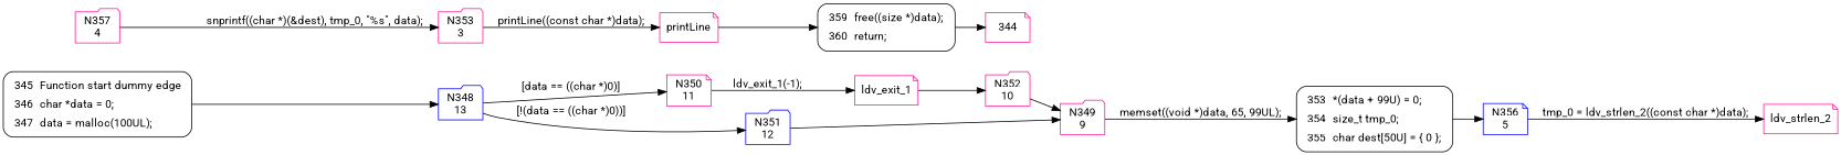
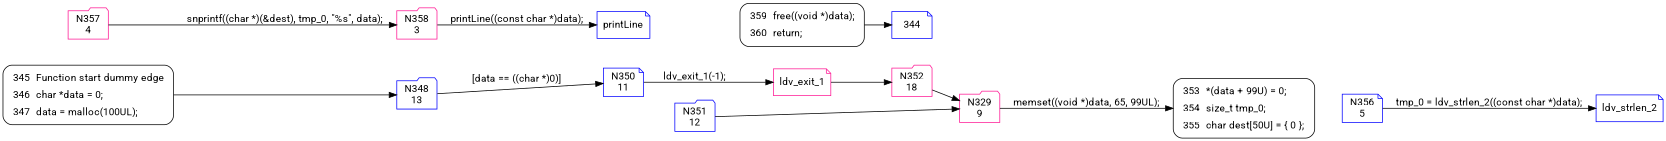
  digraph {
    fontname=Roboto
    rankdir=LR
    node [color=deeppink fontname=Roboto shape=folder]
    edge [fontname=Roboto]
    n1 [color=blue label="N348\n13"]
-   n2 [label="N350\n11" shape=note]
+   n2 [color=blue label="N350\n11" shape=note]
    n3 [color=blue label="N351\n12"]
    n4 [label=ldv_exit_1 shape=note]
-   n5 [label="N349\n9"]
-   n6 [label="N352\n10"]
+   n5 [label="N329\n9"]
+   n6 [label="N352\n18"]
    n7 [fillcolor=white label=<<table border="0" cellborder="0" cellpadding="3" bgcolor="white"><tr><td align="right">353</td><td align="left">*(data + 99U) = 0;</td></tr><tr><td align="right">354</td><td align="left">size_t tmp_0;</td></tr><tr><td align="right">355</td><td align="left">char dest[50U] = &#123; 0 &#125;;</td></tr></table>> penwidth=1 shape=Mrecord style="filled,bold" color=""]
    n8 [color=blue label="N356\n5" shape=note]
-   n9 [label=ldv_strlen_2 shape=note]
+   n9 [color=blue label=ldv_strlen_2 shape=note]
    n10 [label="N357\n4"]
-   n11 [label="N353\n3"]
-   n12 [label=printLine shape=note]
-   n13 [fillcolor=white label=<<table border="0" cellborder="0" cellpadding="3" bgcolor="white"><tr><td align="right">359</td><td align="left">free((size *)data);</td></tr><tr><td align="right">360</td><td align="left">return;</td></tr></table>> penwidth=1 shape=Mrecord style="filled,bold" color=""]
-   344 [shape=note]
+   n11 [label="N358\n3"]
+   n12 [color=blue label=printLine shape=note]
+   n13 [fillcolor=white label=<<table border="0" cellborder="0" cellpadding="3" bgcolor="white"><tr><td align="right">359</td><td align="left">free((void *)data);</td></tr><tr><td align="right">360</td><td align="left">return;</td></tr></table>> penwidth=1 shape=Mrecord style="filled,bold" color=""]
+   344 [color=blue shape=note]
    n15 [fillcolor=white label=<<table border="0" cellborder="0" cellpadding="3" bgcolor="white"><tr><td align="right">345</td><td align="left">Function start dummy edge</td></tr><tr><td align="right">346</td><td align="left">char *data = 0;</td></tr><tr><td align="right">347</td><td align="left">data = malloc(100UL);</td></tr></table>> penwidth=1 shape=Mrecord style="filled,bold" color=""]
    n1 -> n2 [label="[data == ((char *)0)]"]
-   n1 -> n3 [label="[!(data == ((char *)0))]"]
    n2 -> n4 [label="ldv_exit_1(-1);"]
    n3 -> n5
    n4 -> n6
    n5 -> n7 [label="memset((void *)data, 65, 99UL);"]
    n6 -> n5
-   n7 -> n8
    n8 -> n9 [label="tmp_0 = ldv_strlen_2((const char *)data);"]
    n10 -> n11 [label="snprintf((char *)(&dest), tmp_0, \"%s\", data);"]
    n11 -> n12 [label="printLine((const char *)data);"]
-   n12 -> n13
    n13 -> 344
    n15 -> n1
  }
